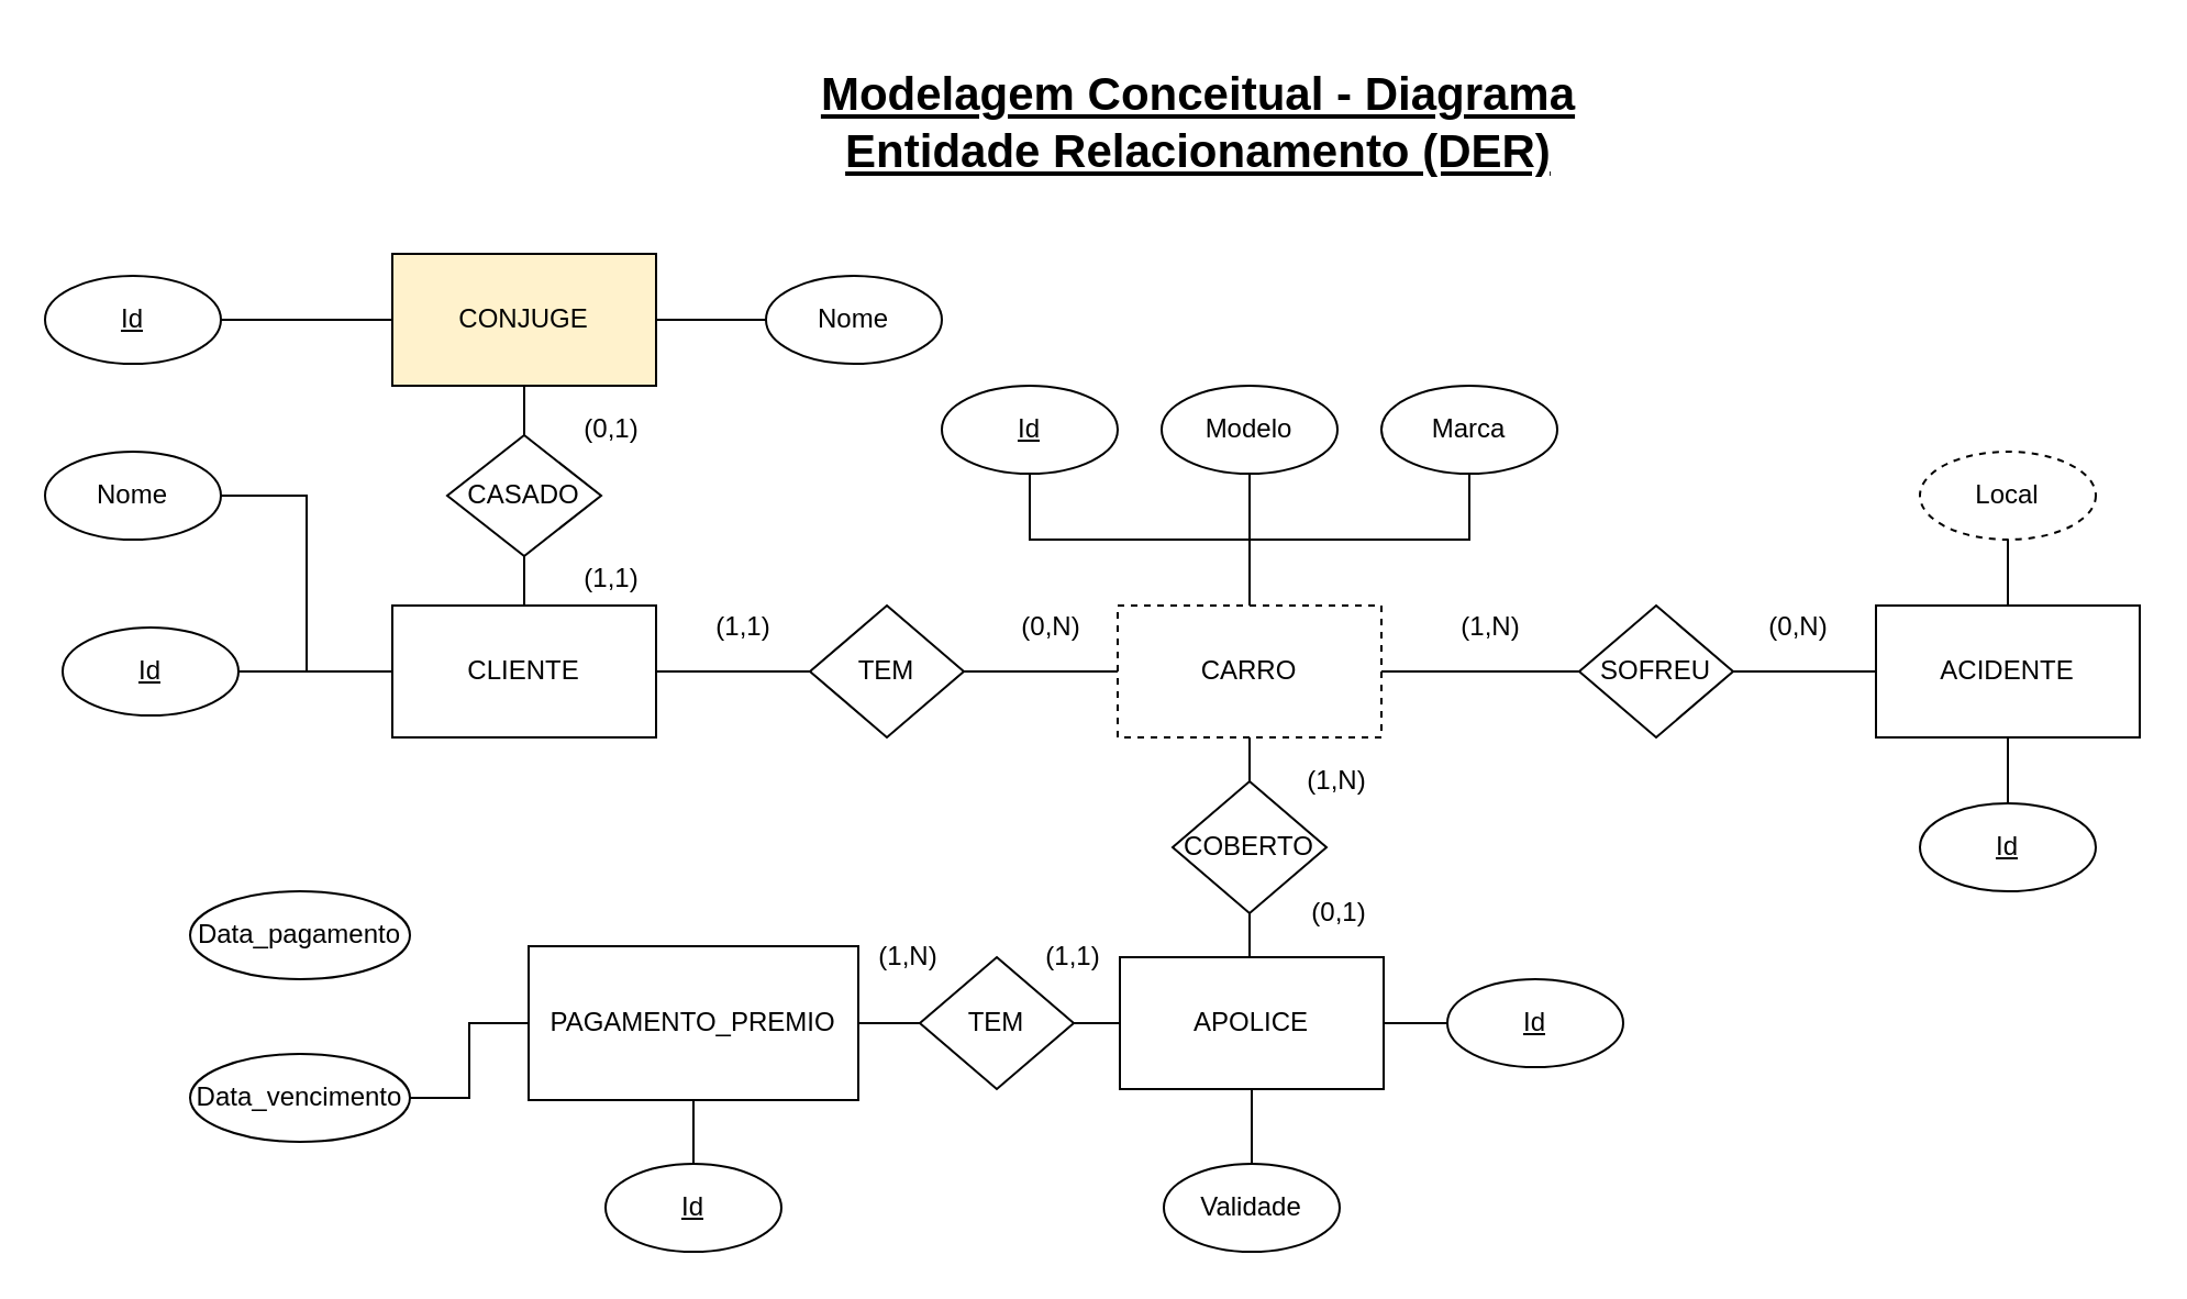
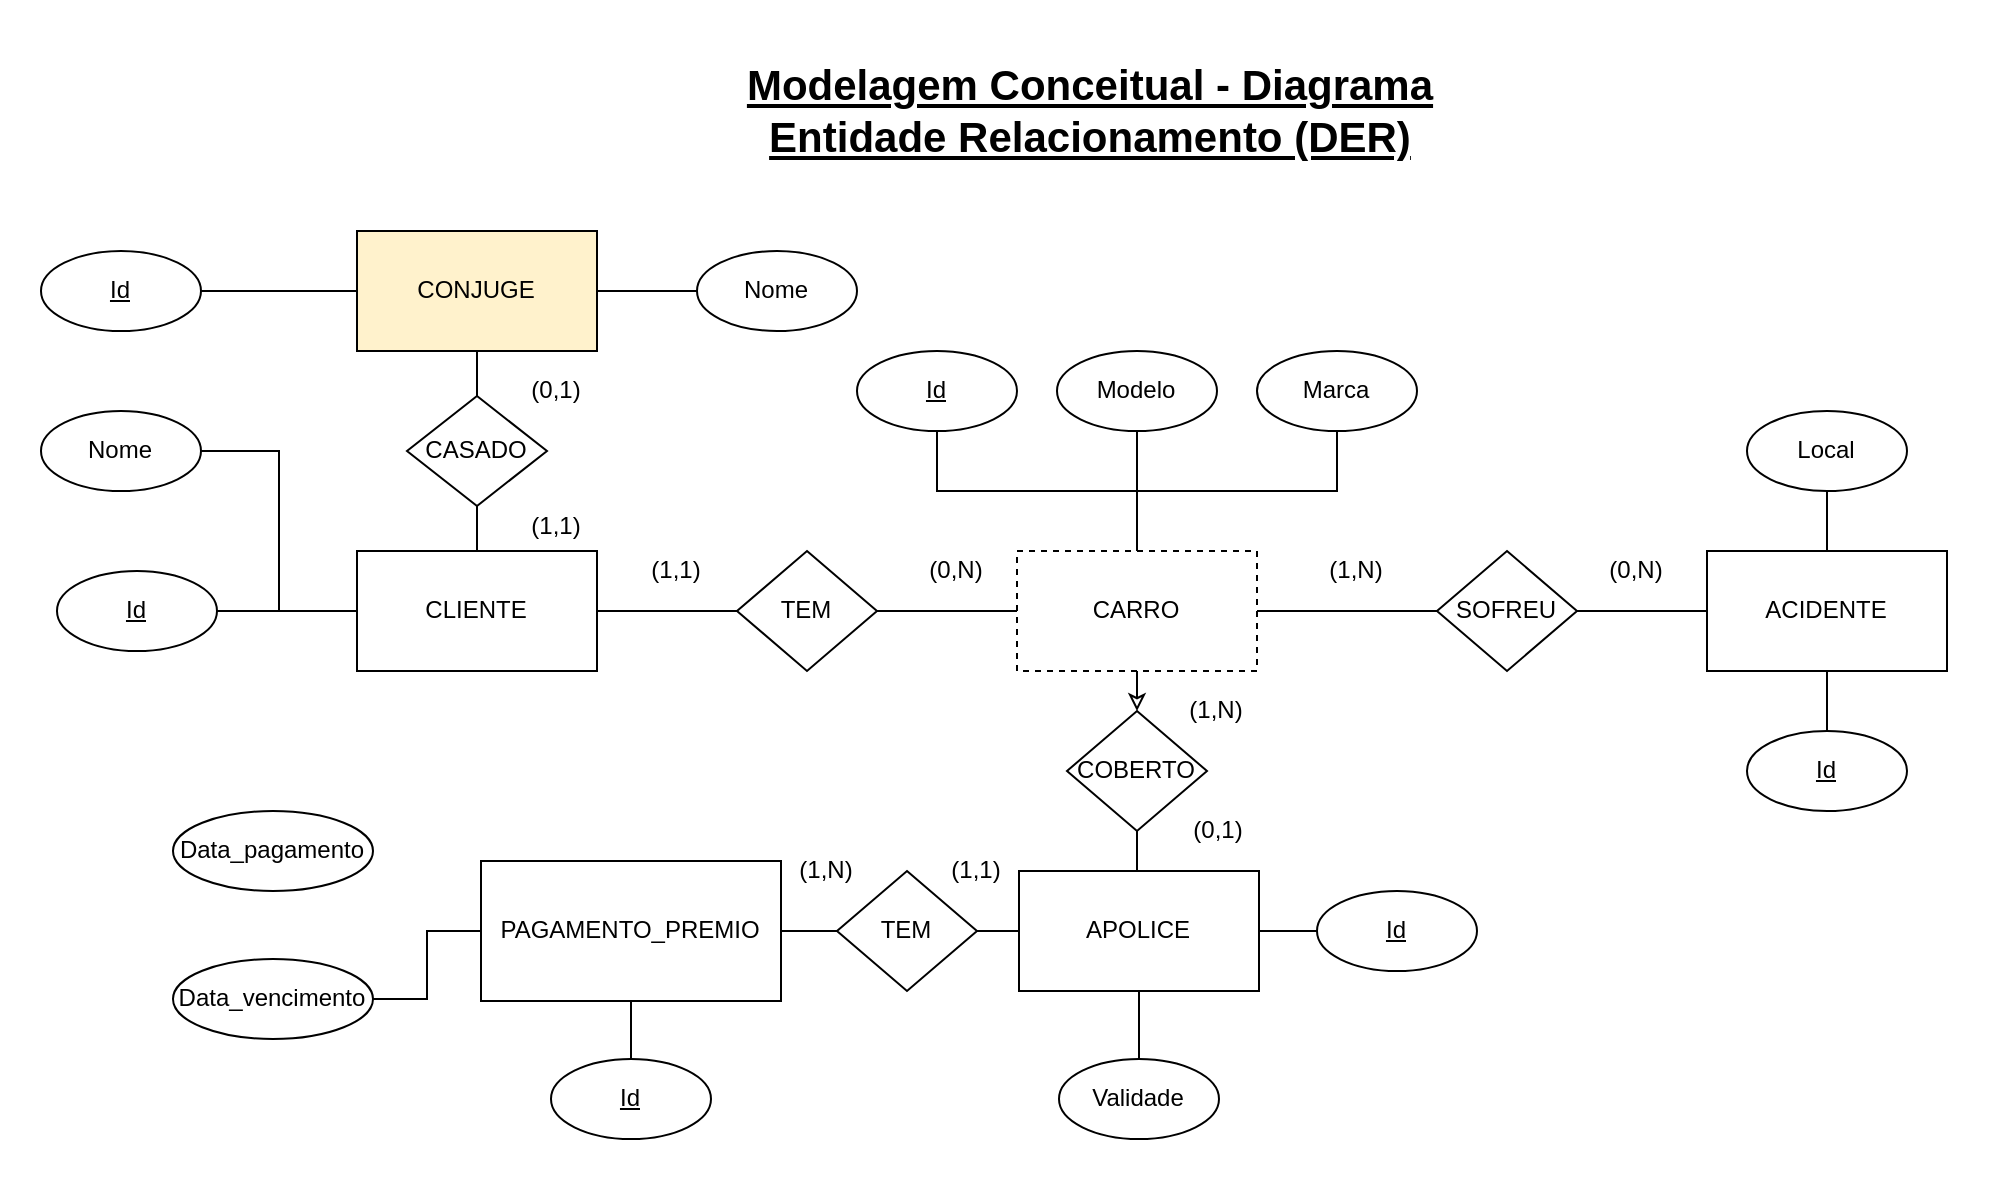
  <mxCell id="0" />
  <mxCell id="1" parent="0" />
  <mxCell id="2" value="CLIENTE" style="rounded=0;whiteSpace=wrap;html=1;" parent="1" vertex="1"><mxGeometry x="178" y="275" width="120" height="60" as="geometry" /></mxCell>
  <mxCell id="3" value="" style="edgeStyle=orthogonalEdgeStyle;rounded=0;orthogonalLoop=1;jettySize=auto;html=1;endArrow=none;endFill=0;" parent="1" source="7" target="20" edge="1"><mxGeometry relative="1" as="geometry" /></mxCell>
  <mxCell id="4" value="" style="edgeStyle=orthogonalEdgeStyle;rounded=0;orthogonalLoop=1;jettySize=auto;html=1;endArrow=none;endFill=0;" parent="1" source="7" target="21" edge="1"><mxGeometry relative="1" as="geometry" /></mxCell>
  <mxCell id="5" value="" style="edgeStyle=orthogonalEdgeStyle;rounded=0;orthogonalLoop=1;jettySize=auto;html=1;endArrow=none;endFill=0;" parent="1" source="7" target="40" edge="1"><mxGeometry relative="1" as="geometry" /></mxCell>
- <mxCell id="6" style="edgeStyle=orthogonalEdgeStyle;rounded=0;orthogonalLoop=1;jettySize=auto;html=1;exitX=0.5;exitY=1;exitDx=0;exitDy=0;entryX=0.5;entryY=0;entryDx=0;entryDy=0;endArrow=none;endFill=0;" parent="1" source="7" target="43" edge="1"><mxGeometry relative="1" as="geometry" /></mxCell>
+ <mxCell id="6" style="edgeStyle=orthogonalEdgeStyle;rounded=0;orthogonalLoop=1;jettySize=auto;html=1;exitX=0.5;exitY=1;exitDx=0;exitDy=0;entryX=0.5;entryY=0;entryDx=0;entryDy=0;endArrow=classic;endFill=0;" parent="1" source="7" target="43" edge="1"><mxGeometry relative="1" as="geometry" /></mxCell>
  <mxCell id="7" value="CARRO" style="rounded=0;whiteSpace=wrap;html=1;dashed=1;" parent="1" vertex="1"><mxGeometry x="508" y="275" width="120" height="60" as="geometry" /></mxCell>
  <mxCell id="8" value="ACIDENTE" style="rounded=0;whiteSpace=wrap;html=1;" parent="1" vertex="1"><mxGeometry x="853" y="275" width="120" height="60" as="geometry" /></mxCell>
  <mxCell id="9" style="edgeStyle=orthogonalEdgeStyle;rounded=0;orthogonalLoop=1;jettySize=auto;html=1;exitX=0.5;exitY=0;exitDx=0;exitDy=0;entryX=0.5;entryY=1;entryDx=0;entryDy=0;endArrow=none;endFill=0;" parent="1" source="10" target="43" edge="1"><mxGeometry relative="1" as="geometry" /></mxCell>
  <mxCell id="10" value="APOLICE" style="rounded=0;whiteSpace=wrap;html=1;" parent="1" vertex="1"><mxGeometry x="509" y="435" width="120" height="60" as="geometry" /></mxCell>
  <mxCell id="11" value="" style="edgeStyle=orthogonalEdgeStyle;rounded=0;orthogonalLoop=1;jettySize=auto;html=1;endArrow=none;endFill=0;" parent="1" source="13" target="26" edge="1"><mxGeometry relative="1" as="geometry" /></mxCell>
  <mxCell id="12" value="" style="edgeStyle=orthogonalEdgeStyle;rounded=0;orthogonalLoop=1;jettySize=auto;html=1;endArrow=none;endFill=0;" parent="1" source="13" target="47" edge="1"><mxGeometry relative="1" as="geometry" /></mxCell>
  <mxCell id="13" value="PAGAMENTO_PREMIO" style="rounded=0;whiteSpace=wrap;html=1;" parent="1" vertex="1"><mxGeometry x="240" y="430" width="150" height="70" as="geometry" /></mxCell>
  <mxCell id="14" value="" style="edgeStyle=orthogonalEdgeStyle;rounded=0;orthogonalLoop=1;jettySize=auto;html=1;endArrow=none;endFill=0;" parent="1" source="15" target="2" edge="1"><mxGeometry relative="1" as="geometry" /></mxCell>
  <mxCell id="15" value="&lt;u&gt;Id&lt;/u&gt;" style="ellipse;whiteSpace=wrap;html=1;" parent="1" vertex="1"><mxGeometry x="28" y="285" width="80" height="40" as="geometry" /></mxCell>
  <mxCell id="16" style="edgeStyle=orthogonalEdgeStyle;rounded=0;orthogonalLoop=1;jettySize=auto;html=1;exitX=1;exitY=0.5;exitDx=0;exitDy=0;entryX=0;entryY=0.5;entryDx=0;entryDy=0;endArrow=none;endFill=0;" parent="1" source="17" target="2" edge="1"><mxGeometry relative="1" as="geometry" /></mxCell>
  <mxCell id="17" value="Nome" style="ellipse;whiteSpace=wrap;html=1;" parent="1" vertex="1"><mxGeometry y="205" width="80" height="40" as="geometry" x="20" /></mxCell>
  <mxCell id="18" value="" style="edgeStyle=orthogonalEdgeStyle;rounded=0;orthogonalLoop=1;jettySize=auto;html=1;endArrow=none;endFill=0;" parent="1" source="19" target="7" edge="1"><mxGeometry relative="1" as="geometry" /></mxCell>
  <mxCell id="19" value="&lt;u&gt;Id&lt;/u&gt;" style="ellipse;whiteSpace=wrap;html=1;" parent="1" vertex="1"><mxGeometry x="428" y="175" width="80" height="40" as="geometry" /></mxCell>
  <mxCell id="20" value="Modelo" style="ellipse;whiteSpace=wrap;html=1;" parent="1" vertex="1"><mxGeometry x="528" y="175" width="80" height="40" as="geometry" /></mxCell>
  <mxCell id="21" value="Marca" style="ellipse;whiteSpace=wrap;html=1;" parent="1" vertex="1"><mxGeometry x="628" y="175" width="80" height="40" as="geometry" /></mxCell>
  <mxCell id="22" value="" style="edgeStyle=orthogonalEdgeStyle;rounded=0;orthogonalLoop=1;jettySize=auto;html=1;endArrow=none;endFill=0;" parent="1" source="23" target="8" edge="1"><mxGeometry relative="1" as="geometry" /></mxCell>
  <mxCell id="23" value="&lt;u&gt;Id&lt;/u&gt;" style="ellipse;whiteSpace=wrap;html=1;" parent="1" vertex="1"><mxGeometry x="873" y="365" width="80" height="40" as="geometry" /></mxCell>
  <mxCell id="24" value="" style="edgeStyle=orthogonalEdgeStyle;rounded=0;orthogonalLoop=1;jettySize=auto;html=1;endArrow=none;endFill=0;" parent="1" source="25" target="10" edge="1"><mxGeometry relative="1" as="geometry" /></mxCell>
  <mxCell id="25" value="&lt;u&gt;Id&lt;/u&gt;" style="ellipse;whiteSpace=wrap;html=1;" parent="1" vertex="1"><mxGeometry x="658" y="445" width="80" height="40" as="geometry" /></mxCell>
  <mxCell id="26" value="&lt;u&gt;Id&lt;/u&gt;" style="ellipse;whiteSpace=wrap;html=1;" parent="1" vertex="1"><mxGeometry x="275" y="529" width="80" height="40" as="geometry" /></mxCell>
  <mxCell id="27" value="" style="edgeStyle=orthogonalEdgeStyle;rounded=0;orthogonalLoop=1;jettySize=auto;html=1;endArrow=none;endFill=0;" parent="1" source="28" target="8" edge="1"><mxGeometry relative="1" as="geometry" /></mxCell>
- <mxCell id="28" value="Local" style="ellipse;whiteSpace=wrap;html=1;dashed=1;" parent="1" vertex="1"><mxGeometry x="873" y="205" width="80" height="40" as="geometry" /></mxCell>
+ <mxCell id="28" value="Local" style="ellipse;whiteSpace=wrap;html=1;" parent="1" vertex="1"><mxGeometry x="873" y="205" width="80" height="40" as="geometry" /></mxCell>
  <mxCell id="29" value="" style="edgeStyle=orthogonalEdgeStyle;rounded=0;orthogonalLoop=1;jettySize=auto;html=1;endArrow=none;endFill=0;" parent="1" source="30" target="10" edge="1"><mxGeometry relative="1" as="geometry" /></mxCell>
  <mxCell id="30" value="Validade" style="ellipse;whiteSpace=wrap;html=1;" parent="1" vertex="1"><mxGeometry x="529" y="529" width="80" height="40" as="geometry" /></mxCell>
  <mxCell id="31" value="Data_pagamento" style="ellipse;whiteSpace=wrap;html=1;" parent="1" vertex="1"><mxGeometry x="86" y="405" width="100" height="40" as="geometry" /></mxCell>
  <mxCell id="32" value="" style="edgeStyle=orthogonalEdgeStyle;rounded=0;orthogonalLoop=1;jettySize=auto;html=1;endArrow=none;endFill=0;" parent="1" source="33" target="13" edge="1"><mxGeometry relative="1" as="geometry" /></mxCell>
  <mxCell id="33" value="Data_vencimento" style="ellipse;whiteSpace=wrap;html=1;" parent="1" vertex="1"><mxGeometry x="86" y="479" width="100" height="40" as="geometry" /></mxCell>
  <mxCell id="34" value="" style="edgeStyle=orthogonalEdgeStyle;rounded=0;orthogonalLoop=1;jettySize=auto;html=1;endArrow=none;endFill=0;" parent="1" source="36" target="7" edge="1"><mxGeometry relative="1" as="geometry" /></mxCell>
  <mxCell id="35" value="" style="edgeStyle=orthogonalEdgeStyle;rounded=0;orthogonalLoop=1;jettySize=auto;html=1;endArrow=none;endFill=0;" parent="1" source="36" target="2" edge="1"><mxGeometry relative="1" as="geometry" /></mxCell>
  <mxCell id="36" value="TEM" style="rhombus;whiteSpace=wrap;html=1;" parent="1" vertex="1"><mxGeometry x="368" y="275" width="70" height="60" as="geometry" /></mxCell>
  <mxCell id="37" value="(0,N)" style="text;html=1;strokeColor=none;fillColor=none;align=center;verticalAlign=middle;whiteSpace=wrap;rounded=0;" parent="1" vertex="1"><mxGeometry x="458" y="275" width="40" height="20" as="geometry" /></mxCell>
  <mxCell id="38" value="(1,1)" style="text;html=1;strokeColor=none;fillColor=none;align=center;verticalAlign=middle;whiteSpace=wrap;rounded=0;" parent="1" vertex="1"><mxGeometry x="318" y="275" width="40" height="20" as="geometry" /></mxCell>
  <mxCell id="39" value="" style="edgeStyle=orthogonalEdgeStyle;rounded=0;orthogonalLoop=1;jettySize=auto;html=1;endArrow=none;endFill=0;" parent="1" source="40" target="8" edge="1"><mxGeometry relative="1" as="geometry" /></mxCell>
  <mxCell id="40" value="SOFREU" style="rhombus;whiteSpace=wrap;html=1;" parent="1" vertex="1"><mxGeometry x="718" y="275" width="70" height="60" as="geometry" /></mxCell>
  <mxCell id="41" value="(1,N)" style="text;html=1;strokeColor=none;fillColor=none;align=center;verticalAlign=middle;whiteSpace=wrap;rounded=0;" parent="1" vertex="1"><mxGeometry x="658" y="275" width="40" height="20" as="geometry" /></mxCell>
  <mxCell id="42" value="(0,N)" style="text;html=1;strokeColor=none;fillColor=none;align=center;verticalAlign=middle;whiteSpace=wrap;rounded=0;" parent="1" vertex="1"><mxGeometry x="798" y="275" width="40" height="20" as="geometry" /></mxCell>
  <mxCell id="43" value="COBERTO" style="rhombus;whiteSpace=wrap;html=1;" parent="1" vertex="1"><mxGeometry x="533" y="355" width="70" height="60" as="geometry" /></mxCell>
  <mxCell id="44" value="(1,N)" style="text;html=1;strokeColor=none;fillColor=none;align=center;verticalAlign=middle;whiteSpace=wrap;rounded=0;" parent="1" vertex="1"><mxGeometry x="588" y="345" width="40" height="20" as="geometry" /></mxCell>
  <mxCell id="45" value="(0,1)" style="text;html=1;strokeColor=none;fillColor=none;align=center;verticalAlign=middle;whiteSpace=wrap;rounded=0;" parent="1" vertex="1"><mxGeometry x="589" y="405" width="40" height="20" as="geometry" /></mxCell>
  <mxCell id="46" value="" style="edgeStyle=orthogonalEdgeStyle;rounded=0;orthogonalLoop=1;jettySize=auto;html=1;endArrow=none;endFill=0;" parent="1" source="47" target="10" edge="1"><mxGeometry relative="1" as="geometry" /></mxCell>
  <mxCell id="47" value="TEM" style="rhombus;whiteSpace=wrap;html=1;" parent="1" vertex="1"><mxGeometry x="418" y="435" width="70" height="60" as="geometry" /></mxCell>
  <mxCell id="48" value="&lt;b&gt;&lt;font style=&quot;font-size: 21px&quot;&gt;&lt;u&gt;Modelagem Conceitual - Diagrama Entidade Relacionamento (DER)&lt;/u&gt;&lt;/font&gt;&lt;/b&gt;" style="text;html=1;strokeColor=none;fillColor=none;align=center;verticalAlign=middle;whiteSpace=wrap;rounded=0;" parent="1" vertex="1"><mxGeometry x="340" y="20" width="410" height="70" as="geometry" /></mxCell>
  <mxCell id="49" value="(1,N)" style="text;html=1;strokeColor=none;fillColor=none;align=center;verticalAlign=middle;whiteSpace=wrap;rounded=0;" parent="1" vertex="1"><mxGeometry x="393" y="425" width="40" height="20" as="geometry" /></mxCell>
  <mxCell id="50" value="(1,1)" style="text;html=1;strokeColor=none;fillColor=none;align=center;verticalAlign=middle;whiteSpace=wrap;rounded=0;" parent="1" vertex="1"><mxGeometry x="468" y="425" width="40" height="20" as="geometry" /></mxCell>
  <mxCell id="51" value="CONJUGE" style="rounded=0;whiteSpace=wrap;html=1;fillColor=#fff2cc;" parent="1" vertex="1"><mxGeometry x="178" y="115" width="120" height="60" as="geometry" /></mxCell>
  <mxCell id="52" style="edgeStyle=orthogonalEdgeStyle;rounded=0;orthogonalLoop=1;jettySize=auto;html=1;exitX=0.5;exitY=1;exitDx=0;exitDy=0;entryX=0.5;entryY=0;entryDx=0;entryDy=0;endArrow=none;endFill=0;" parent="1" source="54" target="2" edge="1"><mxGeometry relative="1" as="geometry" /></mxCell>
  <mxCell id="53" style="edgeStyle=orthogonalEdgeStyle;rounded=0;orthogonalLoop=1;jettySize=auto;html=1;exitX=0.5;exitY=0;exitDx=0;exitDy=0;entryX=0.5;entryY=1;entryDx=0;entryDy=0;endArrow=none;endFill=0;" parent="1" source="54" target="51" edge="1"><mxGeometry relative="1" as="geometry" /></mxCell>
  <mxCell id="54" value="CASADO" style="rhombus;whiteSpace=wrap;html=1;" parent="1" vertex="1"><mxGeometry x="203" y="197.5" width="70" height="55" as="geometry" /></mxCell>
  <mxCell id="55" value="" style="edgeStyle=orthogonalEdgeStyle;rounded=0;orthogonalLoop=1;jettySize=auto;html=1;endArrow=none;endFill=0;" parent="1" source="56" target="51" edge="1"><mxGeometry relative="1" as="geometry" /></mxCell>
  <mxCell id="56" value="&lt;u&gt;Id&lt;/u&gt;" style="ellipse;whiteSpace=wrap;html=1;" parent="1" vertex="1"><mxGeometry y="125" width="80" height="40" as="geometry" x="20" /></mxCell>
  <mxCell id="57" value="" style="edgeStyle=orthogonalEdgeStyle;rounded=0;orthogonalLoop=1;jettySize=auto;html=1;endArrow=none;endFill=0;" parent="1" source="58" target="51" edge="1"><mxGeometry relative="1" as="geometry" /></mxCell>
  <mxCell id="58" value="Nome" style="ellipse;whiteSpace=wrap;html=1;" parent="1" vertex="1"><mxGeometry x="348" y="125" width="80" height="40" as="geometry" /></mxCell>
  <mxCell id="59" value="(1,1)" style="text;html=1;strokeColor=none;fillColor=none;align=center;verticalAlign=middle;whiteSpace=wrap;rounded=0;" parent="1" vertex="1"><mxGeometry x="258" y="252.5" width="40" height="20" as="geometry" /></mxCell>
  <mxCell id="60" value="(0,1)" style="text;html=1;strokeColor=none;fillColor=none;align=center;verticalAlign=middle;whiteSpace=wrap;rounded=0;" parent="1" vertex="1"><mxGeometry x="258" y="185" width="40" height="20" as="geometry" /></mxCell>
